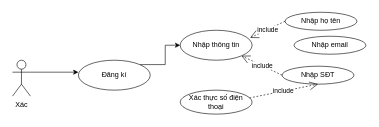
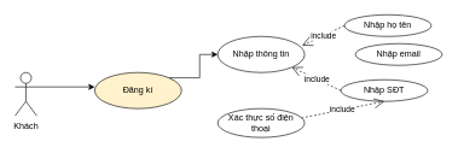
  <mxCell id="0" />
  <mxCell id="1" parent="0" />
- <mxCell id="2" value="Xác" style="shape=umlActor;verticalLabelPosition=bottom;verticalAlign=top;html=1;outlineConnect=0;" parent="1" vertex="1"><mxGeometry x="20" y="100" width="30" height="60" as="geometry" /></mxCell>
+ <mxCell id="2" value="Khách" style="shape=umlActor;verticalLabelPosition=bottom;verticalAlign=top;html=1;outlineConnect=0;" parent="1" vertex="1"><mxGeometry x="20" y="100" width="30" height="60" as="geometry" /></mxCell>
  <mxCell id="3" value="" style="endArrow=classic;html=1;rounded=0;exitX=1;exitY=0.333;exitDx=0;exitDy=0;exitPerimeter=0;" parent="1" source="2" edge="1"><mxGeometry width="50" height="50" relative="1" as="geometry"><mxPoint x="100" y="130" as="sourcePoint" /><mxPoint x="130" y="120" as="targetPoint" /></mxGeometry></mxCell>
  <mxCell id="4" style="edgeStyle=orthogonalEdgeStyle;rounded=0;orthogonalLoop=1;jettySize=auto;html=1;exitX=1;exitY=0;exitDx=0;exitDy=0;entryX=0;entryY=0.5;entryDx=0;entryDy=0;" edge="1" parent="1" source="5" target="6"><mxGeometry relative="1" as="geometry" /></mxCell>
- <mxCell id="5" value="Đăng kí" style="ellipse;whiteSpace=wrap;html=1;" parent="1" vertex="1"><mxGeometry x="130" y="100" width="120" height="50" as="geometry" /></mxCell>
+ <mxCell id="5" value="Đăng kí" style="ellipse;whiteSpace=wrap;html=1;fillColor=#fff2cc;" parent="1" vertex="1"><mxGeometry x="130" y="100" width="120" height="50" as="geometry" /></mxCell>
  <mxCell id="6" value="Nhập thông tin" style="ellipse;whiteSpace=wrap;html=1;" parent="1" vertex="1"><mxGeometry x="300" y="50" width="120" height="50" as="geometry" /></mxCell>
  <mxCell id="7" value="Nhậ&lt;span style=&quot;color: rgba(0, 0, 0, 0); font-family: monospace; font-size: 0px; text-align: start; text-wrap: nowrap;&quot;&gt;%3CmxGraphModel%3E%3Croot%3E%3CmxCell%20id%3D%220%22%2F%3E%3CmxCell%20id%3D%221%22%20parent%3D%220%22%2F%3E%3CmxCell%20id%3D%222%22%20value%3D%22Nh%E1%BA%ADp%20th%C3%B4ng%20tin%22%20style%3D%22ellipse%3BwhiteSpace%3Dwrap%3Bhtml%3D1%3B%22%20vertex%3D%221%22%20parent%3D%221%22%3E%3CmxGeometry%20x%3D%22414%22%20y%3D%22110%22%20width%3D%22120%22%20height%3D%2250%22%20as%3D%22geometry%22%2F%3E%3C%2FmxCell%3E%3C%2Froot%3E%3C%2FmxGraphModel%3E&lt;/span&gt;p SĐT&lt;span style=&quot;color: rgba(0, 0, 0, 0); font-family: monospace; font-size: 0px; text-align: start; text-wrap: nowrap;&quot;&gt;%3CmxGraphModel%3E%3Croot%3E%3CmxCell%20id%3D%220%22%2F%3E%3CmxCell%20id%3D%221%22%20parent%3D%220%22%2F%3E%3CmxCell%20id%3D%222%22%20value%3D%22Nh%E1%BA%ADp%20th%C3%B4ng%20tin%22%20style%3D%22ellipse%3BwhiteSpace%3Dwrap%3Bhtml%3D1%3B%22%20vertex%3D%221%22%20parent%3D%221%22%3E%3CmxGeometry%20x%3D%22414%22%20y%3D%22110%22%20width%3D%22120%22%20height%3D%2250%22%20as%3D%22geometry%22%2F%3E%3C%2FmxCell%3E%3C%2Froot%3E%3C%2FmxGraphModel%3E&lt;/span&gt;" style="ellipse;whiteSpace=wrap;html=1;" parent="1" vertex="1"><mxGeometry x="470" y="110" width="120" height="30" as="geometry" /></mxCell>
  <mxCell id="8" value="Nhập họ tên" style="ellipse;whiteSpace=wrap;html=1;" parent="1" vertex="1"><mxGeometry x="475" y="20" width="120" height="30" as="geometry" /></mxCell>
  <mxCell id="9" value="Nhập email" style="ellipse;whiteSpace=wrap;html=1;" parent="1" vertex="1"><mxGeometry x="490" y="60" width="120" height="30" as="geometry" /></mxCell>
  <mxCell id="10" value="Xác thực số điện thoại" style="ellipse;whiteSpace=wrap;html=1;" parent="1" vertex="1"><mxGeometry x="300" y="150" width="120" height="40" as="geometry" /></mxCell>
  <mxCell id="11" value="include" style="endArrow=open;endSize=12;dashed=1;html=1;rounded=0;exitX=0.963;exitY=0.325;exitDx=0;exitDy=0;entryX=0.5;entryY=1;entryDx=0;entryDy=0;exitPerimeter=0;" parent="1" source="10" target="7" edge="1"><mxGeometry width="160" relative="1" as="geometry"><mxPoint x="404" y="54" as="sourcePoint" /><mxPoint x="490" y="75" as="targetPoint" /></mxGeometry></mxCell>
  <mxCell id="12" value="include" style="endArrow=open;endSize=12;dashed=1;html=1;rounded=0;exitX=0;exitY=0.5;exitDx=0;exitDy=0;entryX=1;entryY=1;entryDx=0;entryDy=0;" parent="1" source="7" target="6" edge="1"><mxGeometry width="160" relative="1" as="geometry"><mxPoint x="426" y="243" as="sourcePoint" /><mxPoint x="550" y="90" as="targetPoint" /></mxGeometry></mxCell>
  <mxCell id="13" value="include" style="endArrow=open;endSize=12;dashed=1;html=1;rounded=0;exitX=0;exitY=0.5;exitDx=0;exitDy=0;entryX=0.973;entryY=0.252;entryDx=0;entryDy=0;entryPerimeter=0;" parent="1" source="8" target="6" edge="1"><mxGeometry width="160" relative="1" as="geometry"><mxPoint x="446" y="263" as="sourcePoint" /><mxPoint x="570" y="110" as="targetPoint" /></mxGeometry></mxCell>
